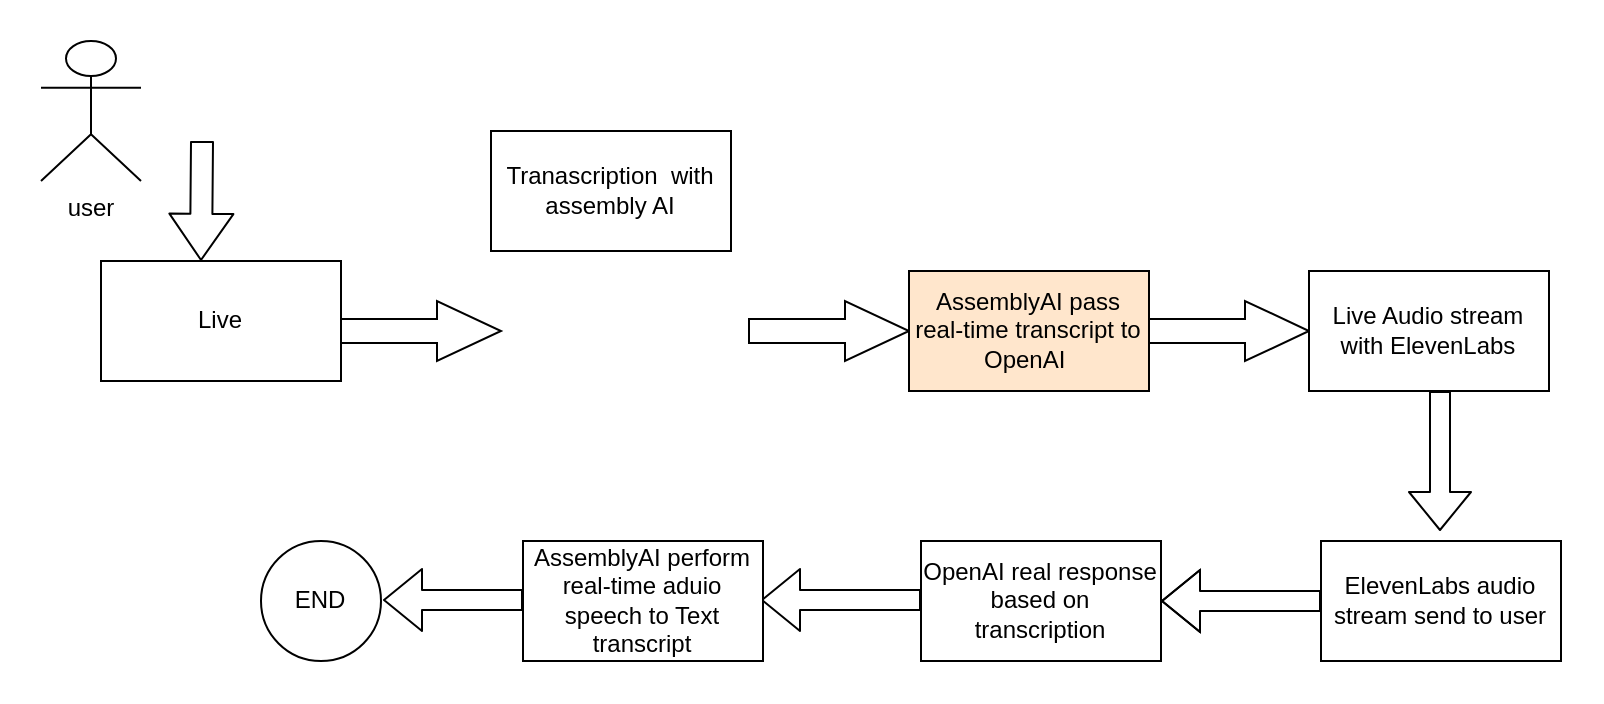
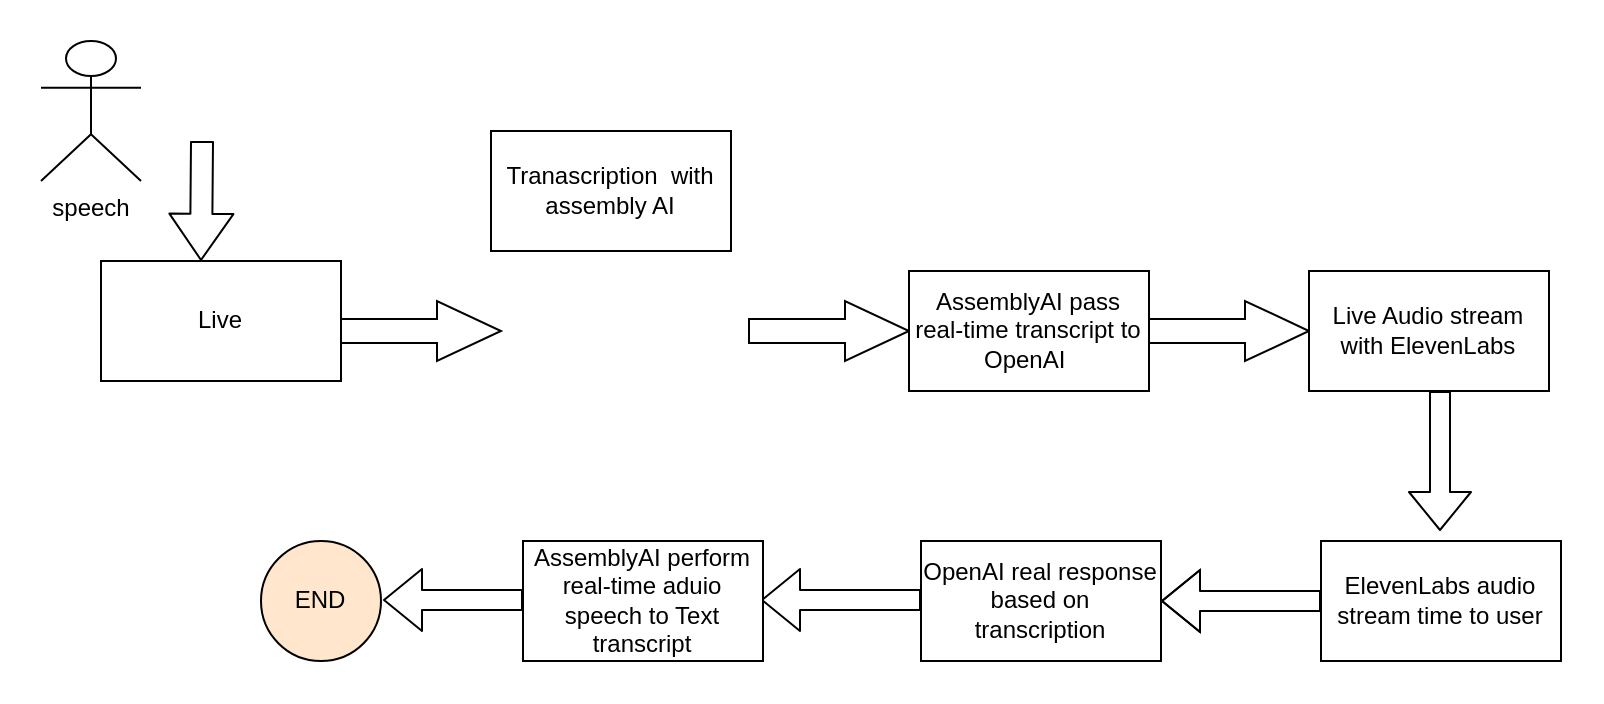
  <mxCell id="0" />
  <mxCell id="1" parent="0" />
- <mxCell id="2" value="user&lt;br&gt;" style="shape=umlActor;verticalLabelPosition=bottom;verticalAlign=top;html=1;outlineConnect=0;" vertex="1" parent="1"><mxGeometry x="20" y="20" width="50" height="70" as="geometry" /></mxCell>
+ <mxCell id="2" value="speech&lt;br&gt;" style="shape=umlActor;verticalLabelPosition=bottom;verticalAlign=top;html=1;outlineConnect=0;" vertex="1" parent="1"><mxGeometry x="20" y="20" width="50" height="70" as="geometry" /></mxCell>
  <mxCell id="3" value="Live" style="rounded=0;whiteSpace=wrap;html=1;" vertex="1" parent="1"><mxGeometry x="50" y="130" width="120" height="60" as="geometry" /></mxCell>
  <mxCell id="4" value="" style="shape=singleArrow;whiteSpace=wrap;html=1;arrowWidth=0.4;arrowSize=0.4;rounded=0;" vertex="1" parent="1"><mxGeometry x="170" y="150" width="80" height="30" as="geometry" /></mxCell>
  <mxCell id="5" value="Tranascription&amp;nbsp; with assembly AI" style="rounded=0;whiteSpace=wrap;html=1;" vertex="1" parent="1"><mxGeometry x="245" y="65" width="120" height="60" as="geometry" /></mxCell>
  <mxCell id="6" value="" style="shape=singleArrow;whiteSpace=wrap;html=1;arrowWidth=0.4;arrowSize=0.4;rounded=0;" vertex="1" parent="1"><mxGeometry x="374" y="150" width="80" height="30" as="geometry" /></mxCell>
- <mxCell id="7" value="AssemblyAI pass real-time transcript to OpenAI&amp;nbsp;" style="rounded=0;whiteSpace=wrap;html=1;fillColor=#ffe6cc;" vertex="1" parent="1"><mxGeometry x="454" y="135" width="120" height="60" as="geometry" /></mxCell>
+ <mxCell id="7" value="AssemblyAI pass real-time transcript to OpenAI&amp;nbsp;" style="rounded=0;whiteSpace=wrap;html=1;" vertex="1" parent="1"><mxGeometry x="454" y="135" width="120" height="60" as="geometry" /></mxCell>
  <mxCell id="8" value="" style="shape=singleArrow;whiteSpace=wrap;html=1;arrowWidth=0.4;arrowSize=0.4;rounded=0;" vertex="1" parent="1"><mxGeometry x="574" y="150" width="80" height="30" as="geometry" /></mxCell>
  <mxCell id="9" value="Live Audio stream with ElevenLabs" style="rounded=0;whiteSpace=wrap;html=1;" vertex="1" parent="1"><mxGeometry x="654" y="135" width="120" height="60" as="geometry" /></mxCell>
- <mxCell id="10" value="ElevenLabs audio stream send to user" style="rounded=0;whiteSpace=wrap;html=1;" vertex="1" parent="1"><mxGeometry x="660" y="270" width="120" height="60" as="geometry" /></mxCell>
+ <mxCell id="10" value="ElevenLabs audio stream time to user" style="rounded=0;whiteSpace=wrap;html=1;" vertex="1" parent="1"><mxGeometry x="660" y="270" width="120" height="60" as="geometry" /></mxCell>
  <mxCell id="11" value="" style="shape=flexArrow;endArrow=classic;html=1;" edge="1" parent="1"><mxGeometry width="50" height="50" relative="1" as="geometry"><mxPoint x="719.5" y="195" as="sourcePoint" /><mxPoint x="719.5" y="265" as="targetPoint" /></mxGeometry></mxCell>
  <mxCell id="12" value="" style="shape=flexArrow;endArrow=classic;html=1;exitX=0;exitY=0.5;exitDx=0;exitDy=0;" edge="1" parent="1" source="10"><mxGeometry width="50" height="50" relative="1" as="geometry"><mxPoint x="590" y="340" as="sourcePoint" /><mxPoint x="580" y="300" as="targetPoint" /><Array as="points"><mxPoint x="620" y="300" /></Array></mxGeometry></mxCell>
  <mxCell id="13" value="OpenAI real response based on transcription" style="rounded=0;whiteSpace=wrap;html=1;" vertex="1" parent="1"><mxGeometry x="460" y="270" width="120" height="60" as="geometry" /></mxCell>
  <mxCell id="14" value="" style="shape=flexArrow;endArrow=classic;html=1;" edge="1" parent="1"><mxGeometry width="50" height="50" relative="1" as="geometry"><mxPoint x="460" y="299.5" as="sourcePoint" /><mxPoint x="380" y="299.5" as="targetPoint" /></mxGeometry></mxCell>
  <mxCell id="15" value="AssemblyAI perform real-time aduio speech to Text transcript" style="rounded=0;whiteSpace=wrap;html=1;" vertex="1" parent="1"><mxGeometry x="261" y="270" width="120" height="60" as="geometry" /></mxCell>
  <mxCell id="16" value="" style="shape=flexArrow;endArrow=classic;html=1;width=11;endSize=7.36;" edge="1" parent="1"><mxGeometry width="50" height="50" relative="1" as="geometry"><mxPoint x="100.5" y="70" as="sourcePoint" /><mxPoint x="100" y="130" as="targetPoint" /><Array as="points" /></mxGeometry></mxCell>
- <mxCell id="17" value="END" style="ellipse;whiteSpace=wrap;html=1;aspect=fixed;" vertex="1" parent="1"><mxGeometry x="130" y="270" width="60" height="60" as="geometry" /></mxCell>
+ <mxCell id="17" value="END" style="ellipse;whiteSpace=wrap;html=1;aspect=fixed;fillColor=#ffe6cc;" vertex="1" parent="1"><mxGeometry x="130" y="270" width="60" height="60" as="geometry" /></mxCell>
  <mxCell id="18" value="" style="shape=flexArrow;endArrow=classic;html=1;" edge="1" parent="1"><mxGeometry width="50" height="50" relative="1" as="geometry"><mxPoint x="261" y="299.5" as="sourcePoint" /><mxPoint x="191" y="299.5" as="targetPoint" /></mxGeometry></mxCell>
